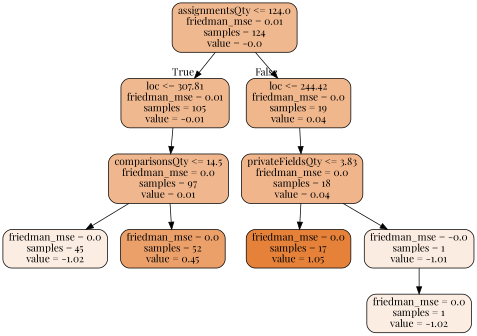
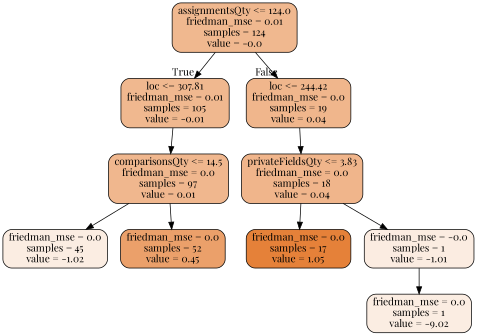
  digraph {
    fontname="Playfair Display"
    node [color=black fillcolor="#f0b88f" fontname="Playfair Display" shape=box style="filled, rounded"]
    edge [fontname="Playfair Display"]
    n1 [label="assignmentsQty <= 124.0\nfriedman_mse = 0.01\nsamples = 124\nvalue = -0.0"]
    n2 [label="loc <= 307.81\nfriedman_mse = 0.01\nsamples = 105\nvalue = -0.01"]
    n3 [fillcolor="#f0b68c" label="loc <= 244.42\nfriedman_mse = 0.0\nsamples = 19\nvalue = 0.04"]
    n4 [fillcolor="#f0b78e" label="comparisonsQty <= 14.5\nfriedman_mse = 0.0\nsamples = 97\nvalue = 0.01"]
    n5 [fillcolor="#f0b58b" label="privateFieldsQty <= 3.83\nfriedman_mse = 0.0\nsamples = 18\nvalue = 0.04"]
    n6 [fillcolor="#fbede2" label="friedman_mse = 0.0\nsamples = 45\nvalue = -1.02"]
    n7 [fillcolor="#eba06a" label="friedman_mse = 0.0\nsamples = 52\nvalue = 0.45"]
-   n8 [fillcolor="#fbede2" label="friedman_mse = 0.0\nsamples = 1\nvalue = -1.02"]
+   n8 [fillcolor="#fbede2" label="friedman_mse = 0.0\nsamples = 1\nvalue = -9.02"]
    n9 [fillcolor="#e58139" label="friedman_mse = 0.0\nsamples = 17\nvalue = 1.05"]
    n10 [fillcolor="#fbece1" label="friedman_mse = -0.0\nsamples = 1\nvalue = -1.01"]
    n1 -> n2 [headlabel=True labelangle=45 labeldistance=2.5]
    n1 -> n3 [headlabel=False labelangle=-45 labeldistance=2.5]
    n2 -> n4
    n3 -> n5
    n4 -> n6
    n4 -> n7
    n5 -> n9
    n5 -> n10
    n10 -> n8
  }
